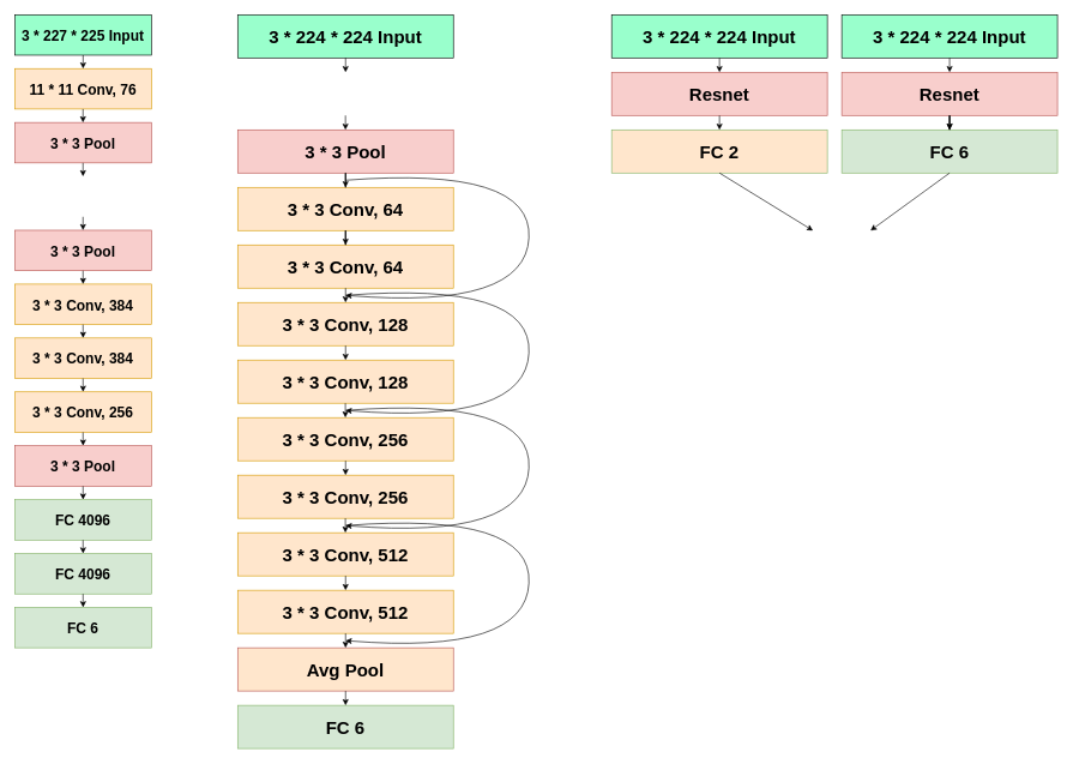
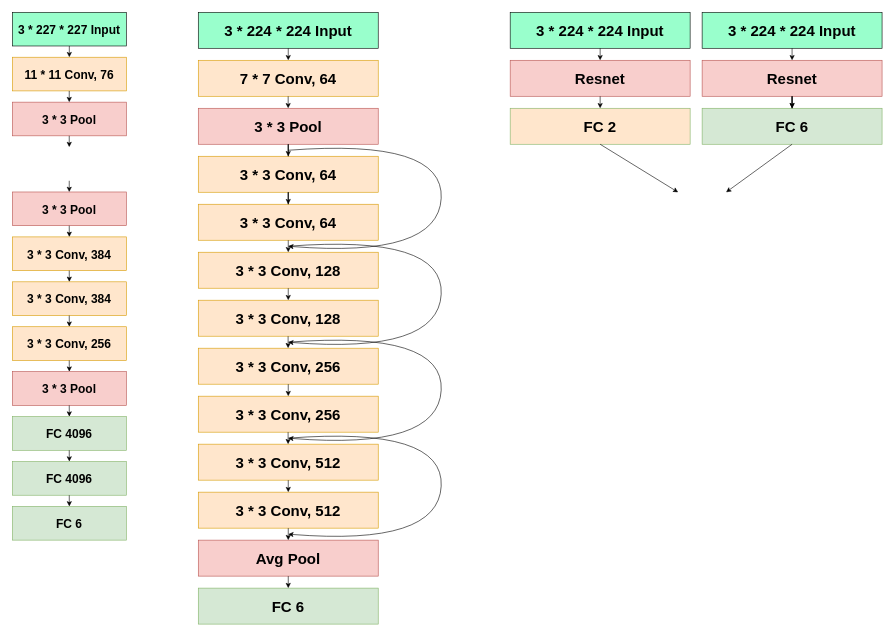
  <mxCell id="0" />
  <mxCell id="1" parent="0" />
  <mxCell id="2" value="" style="group" parent="1" vertex="1" connectable="0"><mxGeometry x="20" y="20" width="190" height="880" as="geometry" /></mxCell>
  <mxCell id="3" value="" style="group" parent="2" vertex="1" connectable="0"><mxGeometry width="190" height="880" as="geometry" /></mxCell>
  <mxCell id="4" value="&lt;font style=&quot;&quot;&gt;&lt;b style=&quot;&quot;&gt;&lt;font style=&quot;font-size: 20px;&quot;&gt;11 * 11 Conv, 76&lt;/font&gt;&lt;/b&gt;&lt;br&gt;&lt;/font&gt;" style="rounded=0;whiteSpace=wrap;html=1;fillColor=#ffe6cc;strokeColor=#d79b00;" parent="3" vertex="1"><mxGeometry y="74.894" width="190" height="56.17" as="geometry" /></mxCell>
  <mxCell id="5" value="&lt;font size=&quot;1&quot; style=&quot;&quot;&gt;&lt;b style=&quot;font-size: 20px;&quot;&gt;3 * 3 Pool&lt;/b&gt;&lt;/font&gt;" style="rounded=0;whiteSpace=wrap;html=1;fillColor=#f8cecc;strokeColor=#b85450;" parent="3" vertex="1"><mxGeometry y="149.787" width="190" height="56.17" as="geometry" /></mxCell>
  <mxCell id="6" value="&lt;font size=&quot;1&quot; style=&quot;&quot;&gt;&lt;b style=&quot;font-size: 20px;&quot;&gt;3 * 3 Pool&lt;/b&gt;&lt;/font&gt;" style="rounded=0;whiteSpace=wrap;html=1;fillColor=#f8cecc;strokeColor=#b85450;" parent="3" vertex="1"><mxGeometry y="299.574" width="190" height="56.17" as="geometry" /></mxCell>
  <mxCell id="7" value="&lt;font size=&quot;1&quot; style=&quot;&quot;&gt;&lt;b style=&quot;font-size: 20px;&quot;&gt;3 * 3 Conv, 384&lt;/b&gt;&lt;/font&gt;" style="rounded=0;whiteSpace=wrap;html=1;fillColor=#ffe6cc;strokeColor=#d79b00;" parent="3" vertex="1"><mxGeometry y="374.468" width="190" height="56.17" as="geometry" /></mxCell>
  <mxCell id="8" value="&lt;font size=&quot;1&quot; style=&quot;&quot;&gt;&lt;b style=&quot;font-size: 20px;&quot;&gt;3 * 3 Conv, 384&lt;/b&gt;&lt;/font&gt;" style="rounded=0;whiteSpace=wrap;html=1;fillColor=#ffe6cc;strokeColor=#d79b00;" parent="3" vertex="1"><mxGeometry y="449.362" width="190" height="56.17" as="geometry" /></mxCell>
  <mxCell id="9" value="&lt;font size=&quot;1&quot; style=&quot;&quot;&gt;&lt;b style=&quot;font-size: 20px;&quot;&gt;3 * 3 Conv, 256&lt;/b&gt;&lt;/font&gt;" style="rounded=0;whiteSpace=wrap;html=1;fillColor=#ffe6cc;strokeColor=#d79b00;" parent="3" vertex="1"><mxGeometry y="524.255" width="190" height="56.17" as="geometry" /></mxCell>
  <mxCell id="10" value="&lt;font size=&quot;1&quot; style=&quot;&quot;&gt;&lt;b style=&quot;font-size: 20px;&quot;&gt;3 * 3 Pool&lt;/b&gt;&lt;/font&gt;" style="rounded=0;whiteSpace=wrap;html=1;fillColor=#f8cecc;strokeColor=#b85450;" parent="3" vertex="1"><mxGeometry y="599.149" width="190" height="56.17" as="geometry" /></mxCell>
  <mxCell id="11" value="&lt;b style=&quot;&quot;&gt;&lt;font style=&quot;font-size: 20px;&quot;&gt;FC 4096&lt;/font&gt;&lt;/b&gt;" style="rounded=0;whiteSpace=wrap;html=1;fillColor=#d5e8d4;strokeColor=#82b366;" parent="3" vertex="1"><mxGeometry y="674.043" width="190" height="56.17" as="geometry" /></mxCell>
  <mxCell id="12" value="&lt;b style=&quot;&quot;&gt;&lt;font style=&quot;font-size: 20px;&quot;&gt;FC 4096&lt;/font&gt;&lt;/b&gt;" style="rounded=0;whiteSpace=wrap;html=1;fillColor=#d5e8d4;strokeColor=#82b366;" parent="3" vertex="1"><mxGeometry y="748.936" width="190" height="56.17" as="geometry" /></mxCell>
  <mxCell id="13" value="&lt;b style=&quot;&quot;&gt;&lt;font style=&quot;font-size: 20px;&quot;&gt;FC 6&lt;/font&gt;&lt;/b&gt;" style="rounded=0;whiteSpace=wrap;html=1;fillColor=#d5e8d4;strokeColor=#82b366;" parent="3" vertex="1"><mxGeometry y="823.83" width="190" height="56.17" as="geometry" /></mxCell>
- <mxCell id="14" value="&lt;b style=&quot;&quot;&gt;&lt;font style=&quot;font-size: 20px;&quot;&gt;3 * 227 * 225 Input&lt;/font&gt;&lt;/b&gt;" style="rounded=0;whiteSpace=wrap;html=1;fillColor=#99FFCC;" parent="3" vertex="1"><mxGeometry width="190" height="56.17" as="geometry" /></mxCell>
+ <mxCell id="14" value="&lt;b style=&quot;&quot;&gt;&lt;font style=&quot;font-size: 20px;&quot;&gt;3 * 227 * 227 Input&lt;/font&gt;&lt;/b&gt;" style="rounded=0;whiteSpace=wrap;html=1;fillColor=#99FFCC;" parent="3" vertex="1"><mxGeometry width="190" height="56.17" as="geometry" /></mxCell>
  <mxCell id="15" value="" style="endArrow=classic;html=1;rounded=0;fontSize=15;exitX=0.5;exitY=1;exitDx=0;exitDy=0;" parent="3" edge="1"><mxGeometry width="50" height="50" relative="1" as="geometry"><mxPoint x="94.873" y="131.064" as="sourcePoint" /><mxPoint x="94.873" y="149.787" as="targetPoint" /></mxGeometry></mxCell>
  <mxCell id="16" value="" style="endArrow=classic;html=1;rounded=0;fontSize=15;exitX=0.5;exitY=1;exitDx=0;exitDy=0;" parent="3" edge="1"><mxGeometry width="50" height="50" relative="1" as="geometry"><mxPoint x="94.873" y="205.957" as="sourcePoint" /><mxPoint x="94.873" y="224.681" as="targetPoint" /></mxGeometry></mxCell>
  <mxCell id="17" value="" style="endArrow=classic;html=1;rounded=0;fontSize=15;exitX=0.5;exitY=1;exitDx=0;exitDy=0;" parent="3" edge="1"><mxGeometry width="50" height="50" relative="1" as="geometry"><mxPoint x="94.873" y="280.851" as="sourcePoint" /><mxPoint x="94.873" y="299.574" as="targetPoint" /></mxGeometry></mxCell>
  <mxCell id="18" value="" style="endArrow=classic;html=1;rounded=0;fontSize=15;exitX=0.5;exitY=1;exitDx=0;exitDy=0;" parent="3" edge="1"><mxGeometry width="50" height="50" relative="1" as="geometry"><mxPoint x="94.873" y="355.745" as="sourcePoint" /><mxPoint x="94.873" y="374.468" as="targetPoint" /><Array as="points"><mxPoint x="95" y="374.468" /></Array></mxGeometry></mxCell>
  <mxCell id="19" value="" style="endArrow=classic;html=1;rounded=0;fontSize=15;exitX=0.5;exitY=1;exitDx=0;exitDy=0;" parent="3" edge="1"><mxGeometry width="50" height="50" relative="1" as="geometry"><mxPoint x="94.873" y="430.638" as="sourcePoint" /><mxPoint x="94.873" y="449.362" as="targetPoint" /><Array as="points"><mxPoint x="95" y="449.362" /></Array></mxGeometry></mxCell>
  <mxCell id="20" value="" style="endArrow=classic;html=1;rounded=0;fontSize=15;exitX=0.5;exitY=1;exitDx=0;exitDy=0;" parent="3" edge="1"><mxGeometry width="50" height="50" relative="1" as="geometry"><mxPoint x="94.873" y="505.532" as="sourcePoint" /><mxPoint x="94.873" y="524.255" as="targetPoint" /><Array as="points"><mxPoint x="95" y="524.255" /></Array></mxGeometry></mxCell>
  <mxCell id="21" value="" style="endArrow=classic;html=1;rounded=0;fontSize=15;exitX=0.5;exitY=1;exitDx=0;exitDy=0;" parent="3" edge="1"><mxGeometry width="50" height="50" relative="1" as="geometry"><mxPoint x="94.873" y="580.426" as="sourcePoint" /><mxPoint x="94.873" y="599.149" as="targetPoint" /><Array as="points"><mxPoint x="95" y="599.149" /></Array></mxGeometry></mxCell>
  <mxCell id="22" value="" style="endArrow=classic;html=1;rounded=0;fontSize=15;exitX=0.5;exitY=1;exitDx=0;exitDy=0;" parent="3" edge="1"><mxGeometry width="50" height="50" relative="1" as="geometry"><mxPoint x="94.873" y="655.319" as="sourcePoint" /><mxPoint x="94.873" y="674.043" as="targetPoint" /><Array as="points"><mxPoint x="95" y="674.043" /></Array></mxGeometry></mxCell>
  <mxCell id="23" value="" style="endArrow=classic;html=1;rounded=0;fontSize=15;exitX=0.5;exitY=1;exitDx=0;exitDy=0;" parent="3" edge="1"><mxGeometry width="50" height="50" relative="1" as="geometry"><mxPoint x="94.873" y="730.213" as="sourcePoint" /><mxPoint x="94.873" y="748.936" as="targetPoint" /><Array as="points"><mxPoint x="95" y="748.936" /></Array></mxGeometry></mxCell>
  <mxCell id="24" value="" style="endArrow=classic;html=1;rounded=0;fontSize=15;exitX=0.5;exitY=1;exitDx=0;exitDy=0;" parent="3" edge="1"><mxGeometry width="50" height="50" relative="1" as="geometry"><mxPoint x="94.892" y="805.106" as="sourcePoint" /><mxPoint x="94.892" y="823.83" as="targetPoint" /><Array as="points"><mxPoint x="95.019" y="823.83" /></Array></mxGeometry></mxCell>
  <mxCell id="25" value="" style="endArrow=classic;html=1;rounded=0;fontSize=15;exitX=0.5;exitY=1;exitDx=0;exitDy=0;" parent="2" source="14" edge="1"><mxGeometry width="50" height="50" relative="1" as="geometry"><mxPoint x="69.667" y="477.447" as="sourcePoint" /><mxPoint x="95" y="74.894" as="targetPoint" /></mxGeometry></mxCell>
  <mxCell id="26" value="" style="group" parent="1" vertex="1" connectable="0"><mxGeometry x="330" y="20" width="410" height="1020" as="geometry" /></mxCell>
+ <mxCell id="27" value="&lt;font style=&quot;font-size: 25px;&quot;&gt;&lt;b&gt;7 * 7 Conv, 64&lt;/b&gt;&lt;/font&gt;" style="rounded=0;whiteSpace=wrap;html=1;fillColor=#ffe6cc;strokeColor=#d79b00;" parent="26" vertex="1"><mxGeometry y="80" width="300" height="60" as="geometry" /></mxCell>
  <mxCell id="28" value="&lt;font style=&quot;font-size: 25px;&quot;&gt;&lt;b&gt;3 * 3 Pool&lt;/b&gt;&lt;/font&gt;" style="rounded=0;whiteSpace=wrap;html=1;fillColor=#f8cecc;strokeColor=#b85450;" parent="26" vertex="1"><mxGeometry y="160" width="300" height="60" as="geometry" /></mxCell>
  <mxCell id="29" value="&lt;font style=&quot;font-size: 25px;&quot;&gt;&lt;b&gt;3 * 3 Conv, 64&lt;/b&gt;&lt;/font&gt;" style="rounded=0;whiteSpace=wrap;html=1;fillColor=#ffe6cc;strokeColor=#d79b00;" parent="26" vertex="1"><mxGeometry y="240" width="300" height="60" as="geometry" /></mxCell>
  <mxCell id="30" style="edgeStyle=orthogonalEdgeStyle;rounded=0;orthogonalLoop=1;jettySize=auto;html=1;exitX=0.5;exitY=1;exitDx=0;exitDy=0;fontSize=15;" parent="26" source="28" target="29" edge="1"><mxGeometry relative="1" as="geometry" /></mxCell>
  <mxCell id="31" value="&lt;span style=&quot;font-size: 25px;&quot;&gt;&lt;b&gt;3 * 224 * 224 Input&lt;/b&gt;&lt;/span&gt;" style="rounded=0;whiteSpace=wrap;html=1;fillColor=#99FFCC;" parent="26" vertex="1"><mxGeometry width="300" height="60" as="geometry" /></mxCell>
  <mxCell id="32" value="&lt;font style=&quot;font-size: 25px;&quot;&gt;&lt;b&gt;3 * 3 Conv, 64&lt;/b&gt;&lt;/font&gt;" style="rounded=0;whiteSpace=wrap;html=1;fillColor=#ffe6cc;strokeColor=#d79b00;" parent="26" vertex="1"><mxGeometry y="320" width="300" height="60" as="geometry" /></mxCell>
  <mxCell id="33" style="edgeStyle=orthogonalEdgeStyle;rounded=0;orthogonalLoop=1;jettySize=auto;html=1;exitX=0.5;exitY=1;exitDx=0;exitDy=0;fontSize=15;" parent="26" source="29" target="32" edge="1"><mxGeometry relative="1" as="geometry" /></mxCell>
  <mxCell id="34" value="" style="curved=1;endArrow=classic;html=1;rounded=0;fontSize=15;" parent="26" edge="1"><mxGeometry width="50" height="50" relative="1" as="geometry"><mxPoint x="150" y="230" as="sourcePoint" /><mxPoint x="150" y="390" as="targetPoint" /><Array as="points"><mxPoint x="410" y="210" /><mxPoint x="400" y="410" /></Array></mxGeometry></mxCell>
  <mxCell id="35" value="&lt;font style=&quot;font-size: 25px;&quot;&gt;&lt;b&gt;3 * 3 Conv, 128&lt;/b&gt;&lt;/font&gt;" style="rounded=0;whiteSpace=wrap;html=1;fillColor=#ffe6cc;strokeColor=#d79b00;" parent="26" vertex="1"><mxGeometry y="400" width="300" height="60" as="geometry" /></mxCell>
  <mxCell id="36" style="edgeStyle=orthogonalEdgeStyle;rounded=0;orthogonalLoop=1;jettySize=auto;html=1;fontSize=15;entryX=0.5;entryY=0;entryDx=0;entryDy=0;" parent="26" target="35" edge="1"><mxGeometry relative="1" as="geometry"><mxPoint x="150" y="380" as="sourcePoint" /><mxPoint x="160" y="330" as="targetPoint" /></mxGeometry></mxCell>
  <mxCell id="37" value="&lt;font style=&quot;font-size: 25px;&quot;&gt;&lt;b&gt;3 * 3 Conv, 128&lt;/b&gt;&lt;/font&gt;" style="rounded=0;whiteSpace=wrap;html=1;fillColor=#ffe6cc;strokeColor=#d79b00;" parent="26" vertex="1"><mxGeometry y="480" width="300" height="60" as="geometry" /></mxCell>
  <mxCell id="38" value="" style="endArrow=classic;html=1;rounded=0;fontSize=15;exitX=0.5;exitY=1;exitDx=0;exitDy=0;entryX=0.5;entryY=0;entryDx=0;entryDy=0;" parent="26" source="35" target="37" edge="1"><mxGeometry width="50" height="50" relative="1" as="geometry"><mxPoint x="250" y="520" as="sourcePoint" /><mxPoint x="300" y="470" as="targetPoint" /></mxGeometry></mxCell>
  <mxCell id="39" value="" style="curved=1;endArrow=classic;html=1;rounded=0;fontSize=15;" parent="26" edge="1"><mxGeometry width="50" height="50" relative="1" as="geometry"><mxPoint x="150.0" y="390" as="sourcePoint" /><mxPoint x="150.0" y="550" as="targetPoint" /><Array as="points"><mxPoint x="410" y="370" /><mxPoint x="400" y="570" /></Array></mxGeometry></mxCell>
  <mxCell id="40" value="&lt;font style=&quot;font-size: 25px;&quot;&gt;&lt;b&gt;3 * 3 Conv, 256&lt;/b&gt;&lt;/font&gt;" style="rounded=0;whiteSpace=wrap;html=1;fillColor=#ffe6cc;strokeColor=#d79b00;" parent="26" vertex="1"><mxGeometry y="560" width="300" height="60" as="geometry" /></mxCell>
  <mxCell id="41" value="&lt;font style=&quot;font-size: 25px;&quot;&gt;&lt;b&gt;3 * 3 Conv, 256&lt;/b&gt;&lt;/font&gt;" style="rounded=0;whiteSpace=wrap;html=1;fillColor=#ffe6cc;strokeColor=#d79b00;" parent="26" vertex="1"><mxGeometry y="640" width="300" height="60" as="geometry" /></mxCell>
  <mxCell id="42" value="" style="endArrow=classic;html=1;rounded=0;fontSize=15;exitX=0.5;exitY=1;exitDx=0;exitDy=0;entryX=0.5;entryY=0;entryDx=0;entryDy=0;" parent="26" source="40" target="41" edge="1"><mxGeometry width="50" height="50" relative="1" as="geometry"><mxPoint x="250" y="680" as="sourcePoint" /><mxPoint x="300" y="630" as="targetPoint" /></mxGeometry></mxCell>
  <mxCell id="43" value="" style="endArrow=classic;html=1;rounded=0;fontSize=15;exitX=0.5;exitY=1;exitDx=0;exitDy=0;entryX=0.5;entryY=0;entryDx=0;entryDy=0;" parent="26" edge="1"><mxGeometry width="50" height="50" relative="1" as="geometry"><mxPoint x="149.76" y="540" as="sourcePoint" /><mxPoint x="149.76" y="560" as="targetPoint" /></mxGeometry></mxCell>
  <mxCell id="44" value="&lt;font style=&quot;font-size: 25px;&quot;&gt;&lt;b&gt;3 * 3 Conv, 512&lt;/b&gt;&lt;/font&gt;" style="rounded=0;whiteSpace=wrap;html=1;fillColor=#ffe6cc;strokeColor=#d79b00;" parent="26" vertex="1"><mxGeometry y="720" width="300" height="60" as="geometry" /></mxCell>
  <mxCell id="45" value="&lt;font style=&quot;font-size: 25px;&quot;&gt;&lt;b&gt;3 * 3 Conv, 512&lt;/b&gt;&lt;/font&gt;" style="rounded=0;whiteSpace=wrap;html=1;fillColor=#ffe6cc;strokeColor=#d79b00;" parent="26" vertex="1"><mxGeometry y="800" width="300" height="60" as="geometry" /></mxCell>
  <mxCell id="46" value="" style="endArrow=classic;html=1;rounded=0;fontSize=15;exitX=0.5;exitY=1;exitDx=0;exitDy=0;entryX=0.5;entryY=0;entryDx=0;entryDy=0;" parent="26" source="44" target="45" edge="1"><mxGeometry width="50" height="50" relative="1" as="geometry"><mxPoint x="250" y="840" as="sourcePoint" /><mxPoint x="300" y="790" as="targetPoint" /></mxGeometry></mxCell>
  <mxCell id="47" value="" style="endArrow=classic;html=1;rounded=0;fontSize=15;exitX=0.5;exitY=1;exitDx=0;exitDy=0;entryX=0.5;entryY=0;entryDx=0;entryDy=0;" parent="26" edge="1"><mxGeometry width="50" height="50" relative="1" as="geometry"><mxPoint x="149.76" y="700" as="sourcePoint" /><mxPoint x="149.76" y="720" as="targetPoint" /></mxGeometry></mxCell>
  <mxCell id="48" value="" style="curved=1;endArrow=classic;html=1;rounded=0;fontSize=15;" parent="26" edge="1"><mxGeometry width="50" height="50" relative="1" as="geometry"><mxPoint x="150.0" y="550" as="sourcePoint" /><mxPoint x="150.0" y="710" as="targetPoint" /><Array as="points"><mxPoint x="410" y="530" /><mxPoint x="400" y="730" /></Array></mxGeometry></mxCell>
  <mxCell id="49" value="" style="curved=1;endArrow=classic;html=1;rounded=0;fontSize=15;" parent="26" edge="1"><mxGeometry width="50" height="50" relative="1" as="geometry"><mxPoint x="150.0" y="710" as="sourcePoint" /><mxPoint x="150.0" y="870" as="targetPoint" /><Array as="points"><mxPoint x="410" y="690" /><mxPoint x="400" y="890" /></Array></mxGeometry></mxCell>
- <mxCell id="50" value="&lt;font style=&quot;font-size: 25px;&quot;&gt;&lt;b&gt;Avg Pool&lt;/b&gt;&lt;/font&gt;" style="rounded=0;whiteSpace=wrap;html=1;fillColor=#ffe6cc;strokeColor=#b85450;" parent="26" vertex="1"><mxGeometry y="880" width="300" height="60" as="geometry" /></mxCell>
+ <mxCell id="50" value="&lt;font style=&quot;font-size: 25px;&quot;&gt;&lt;b&gt;Avg Pool&lt;/b&gt;&lt;/font&gt;" style="rounded=0;whiteSpace=wrap;html=1;fillColor=#f8cecc;strokeColor=#b85450;" parent="26" vertex="1"><mxGeometry y="880" width="300" height="60" as="geometry" /></mxCell>
  <mxCell id="51" value="" style="endArrow=classic;html=1;rounded=0;fontSize=15;exitX=0.5;exitY=1;exitDx=0;exitDy=0;" parent="26" source="45" target="50" edge="1"><mxGeometry width="50" height="50" relative="1" as="geometry"><mxPoint x="-30" y="700" as="sourcePoint" /><mxPoint x="20" y="650" as="targetPoint" /></mxGeometry></mxCell>
  <mxCell id="52" value="&lt;span style=&quot;font-size: 25px;&quot;&gt;&lt;b&gt;FC 6&lt;/b&gt;&lt;/span&gt;" style="rounded=0;whiteSpace=wrap;html=1;fillColor=#d5e8d4;strokeColor=#82b366;" parent="26" vertex="1"><mxGeometry y="960" width="300" height="60" as="geometry" /></mxCell>
  <mxCell id="53" value="" style="endArrow=classic;html=1;rounded=0;fontSize=15;exitX=0.5;exitY=1;exitDx=0;exitDy=0;" parent="26" source="50" target="52" edge="1"><mxGeometry width="50" height="50" relative="1" as="geometry"><mxPoint x="-30" y="740" as="sourcePoint" /><mxPoint x="20" y="690" as="targetPoint" /></mxGeometry></mxCell>
  <mxCell id="54" style="edgeStyle=orthogonalEdgeStyle;rounded=0;orthogonalLoop=1;jettySize=auto;html=1;exitX=0.5;exitY=1;exitDx=0;exitDy=0;fontSize=15;" parent="26" edge="1"><mxGeometry relative="1" as="geometry"><mxPoint x="149.86" y="140" as="sourcePoint" /><mxPoint x="149.86" y="160" as="targetPoint" /></mxGeometry></mxCell>
  <mxCell id="55" style="edgeStyle=orthogonalEdgeStyle;rounded=0;orthogonalLoop=1;jettySize=auto;html=1;exitX=0.5;exitY=1;exitDx=0;exitDy=0;fontSize=15;" parent="26" source="31" edge="1"><mxGeometry relative="1" as="geometry"><mxPoint x="159.86" y="150" as="sourcePoint" /><mxPoint x="150" y="80" as="targetPoint" /></mxGeometry></mxCell>
  <mxCell id="56" value="" style="group" parent="1" vertex="1" connectable="0"><mxGeometry x="850" y="20" width="620" height="300" as="geometry" /></mxCell>
  <mxCell id="57" value="&lt;span style=&quot;font-size: 25px;&quot;&gt;&lt;b&gt;3 * 224 * 224 Input&lt;/b&gt;&lt;/span&gt;" style="rounded=0;whiteSpace=wrap;html=1;fillColor=#99FFCC;" parent="56" vertex="1"><mxGeometry width="300" height="60" as="geometry" /></mxCell>
  <mxCell id="58" value="&lt;span style=&quot;font-size: 25px;&quot;&gt;&lt;b&gt;Resnet&lt;/b&gt;&lt;/span&gt;" style="rounded=0;whiteSpace=wrap;html=1;fillColor=#f8cecc;strokeColor=#b85450;" parent="56" vertex="1"><mxGeometry y="80" width="300" height="60" as="geometry" /></mxCell>
  <mxCell id="59" value="&lt;span style=&quot;font-size: 25px;&quot;&gt;&lt;b&gt;FC 2&lt;/b&gt;&lt;/span&gt;" style="rounded=0;whiteSpace=wrap;html=1;fillColor=#ffe6cc;strokeColor=#82b366;" parent="56" vertex="1"><mxGeometry y="160" width="300" height="60" as="geometry" /></mxCell>
  <mxCell id="60" value="&lt;span style=&quot;font-size: 25px;&quot;&gt;&lt;b&gt;3 * 224 * 224 Input&lt;/b&gt;&lt;/span&gt;" style="rounded=0;whiteSpace=wrap;html=1;fillColor=#99FFCC;" parent="56" vertex="1"><mxGeometry x="320" width="300" height="60" as="geometry" /></mxCell>
  <mxCell id="61" value="&lt;span style=&quot;font-size: 25px;&quot;&gt;&lt;b&gt;Resnet&lt;/b&gt;&lt;/span&gt;" style="rounded=0;whiteSpace=wrap;html=1;fillColor=#f8cecc;strokeColor=#b85450;" parent="56" vertex="1"><mxGeometry x="320" y="80" width="300" height="60" as="geometry" /></mxCell>
  <mxCell id="62" value="&lt;span style=&quot;font-size: 25px;&quot;&gt;&lt;b&gt;FC 6&lt;/b&gt;&lt;/span&gt;" style="rounded=0;whiteSpace=wrap;html=1;fillColor=#d5e8d4;strokeColor=#82b366;" parent="56" vertex="1"><mxGeometry x="320" y="160" width="300" height="60" as="geometry" /></mxCell>
  <mxCell id="63" value="" style="endArrow=classic;html=1;rounded=0;exitX=0.5;exitY=1;exitDx=0;exitDy=0;" parent="56" source="57" edge="1"><mxGeometry width="50" height="50" relative="1" as="geometry"><mxPoint x="120" y="340" as="sourcePoint" /><mxPoint x="150" y="80" as="targetPoint" /></mxGeometry></mxCell>
  <mxCell id="64" value="" style="endArrow=classic;html=1;rounded=0;exitX=0.5;exitY=1;exitDx=0;exitDy=0;entryX=0.5;entryY=0;entryDx=0;entryDy=0;" parent="56" source="58" target="59" edge="1"><mxGeometry width="50" height="50" relative="1" as="geometry"><mxPoint x="160" y="70" as="sourcePoint" /><mxPoint x="160" y="90" as="targetPoint" /></mxGeometry></mxCell>
  <mxCell id="65" value="" style="edgeStyle=orthogonalEdgeStyle;rounded=0;orthogonalLoop=1;jettySize=auto;html=1;" parent="56" source="61" target="62" edge="1"><mxGeometry relative="1" as="geometry" /></mxCell>
  <mxCell id="66" value="" style="endArrow=classic;html=1;rounded=0;exitX=0.5;exitY=1;exitDx=0;exitDy=0;entryX=0.5;entryY=0;entryDx=0;entryDy=0;" parent="56" source="61" target="62" edge="1"><mxGeometry width="50" height="50" relative="1" as="geometry"><mxPoint x="160" y="150" as="sourcePoint" /><mxPoint x="160" y="170" as="targetPoint" /></mxGeometry></mxCell>
  <mxCell id="67" value="" style="endArrow=classic;html=1;rounded=0;exitX=0.5;exitY=1;exitDx=0;exitDy=0;" parent="56" source="60" edge="1"><mxGeometry width="50" height="50" relative="1" as="geometry"><mxPoint x="480" y="150" as="sourcePoint" /><mxPoint x="470" y="80" as="targetPoint" /></mxGeometry></mxCell>
  <mxCell id="68" value="" style="endArrow=classic;html=1;rounded=0;exitX=0.5;exitY=1;exitDx=0;exitDy=0;" parent="56" source="59" edge="1"><mxGeometry width="50" height="50" relative="1" as="geometry"><mxPoint x="350" y="270" as="sourcePoint" /><mxPoint x="280" y="300" as="targetPoint" /></mxGeometry></mxCell>
  <mxCell id="69" value="" style="endArrow=classic;html=1;rounded=0;exitX=0.5;exitY=1;exitDx=0;exitDy=0;" parent="56" source="62" edge="1"><mxGeometry width="50" height="50" relative="1" as="geometry"><mxPoint x="160" y="230" as="sourcePoint" /><mxPoint x="360" y="300" as="targetPoint" /></mxGeometry></mxCell>
